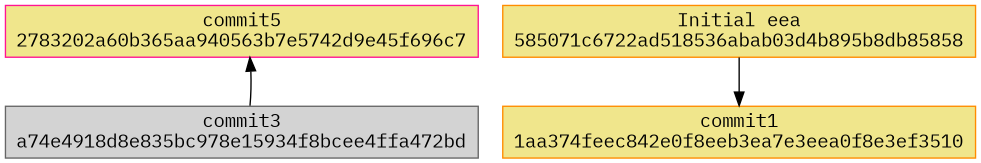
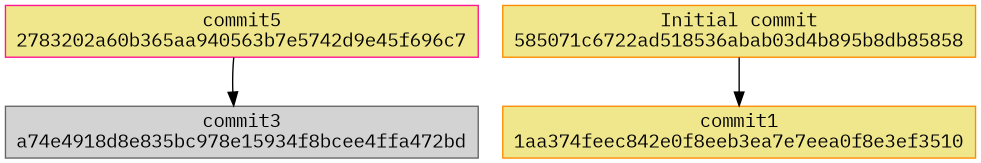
  digraph {
    fontname="IBM Plex Mono"
    node [color=darkorange fillcolor=khaki fontname="IBM Plex Mono" shape=box style=filled]
    edge [fontname="IBM Plex Mono"]
    n1 [color=deeppink label="commit5\n2783202a60b365aa940563b7e5742d9e45f696c7\n"]
    n2 [color=gray40 fillcolor=lightgrey label="commit3\na74e4918d8e835bc978e15934f8bcee4ffa472bd\n"]
-   n3 [label="commit1\n1aa374feec842e0f8eeb3ea7e3eea0f8e3ef3510\n"]
-   n4 [label="Initial eea\n585071c6722ad518536abab03d4b895b8db85858\n"]
-   n2 -> n1
+   n3 [label="commit1\n1aa374feec842e0f8eeb3ea7e7eea0f8e3ef3510\n"]
+   n4 [label="Initial commit\n585071c6722ad518536abab03d4b895b8db85858\n"]
+   n1 -> n2
    n4 -> n3
  }
